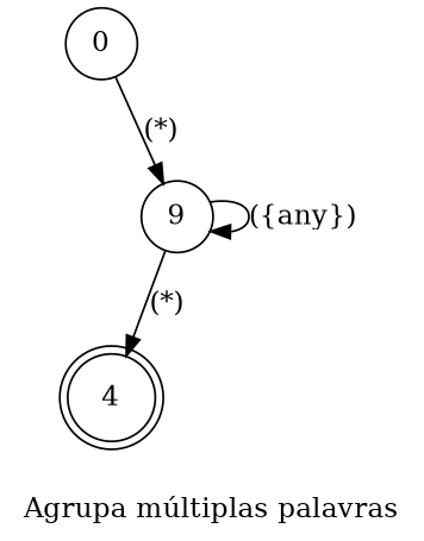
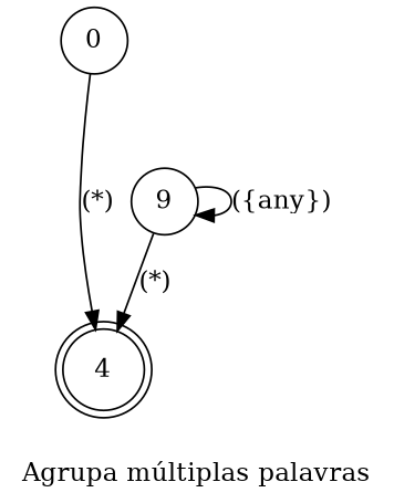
  digraph {
    desc="Agrupa múltiplas palavras juntas, projetado para ser usado dentro de outros automatas"
    disableStopWords=true
    examples="\n      aspas carro azul aspas,\n      aspas nome composto de múltiplas palavras aspas,\n      aspas frase parseada aspas,\n      aspas transação crédito texto aspas,\n      aspas preço total aspas,\n      aspas preço por item aspas,\n      aspas W H O aspas,\n      aspas N U L L aspas,\n      aspas A B C D aspas,\n      aspas camel case aspas,\n      * hola me nombre es felipe *\n    "
    label="Agrupa múltiplas palavras"
    lang="pt-BR"
    langName="Português"
    rankdir=TB
    title="Agrupa múltiplas palavras"
    node [shape=circle]
    4 [shape=doublecircle]
    n2 [label=9]
    0
    n2 -> 4 [label="(*)"]
    n2 -> n2 [label="({any})" store=words]
-   0 -> n2 [label="(*)"]
+   0 -> 4 [label="(*)"]
  }
